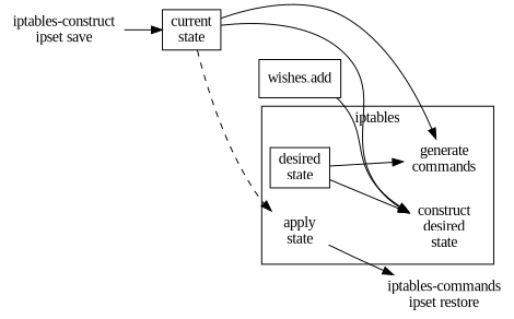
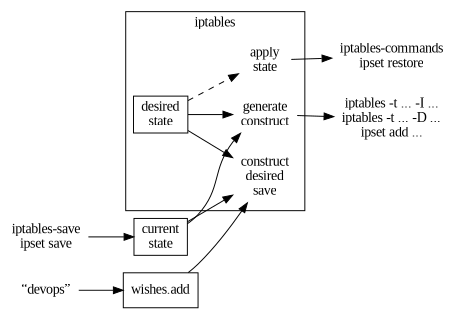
  digraph {
    fontname="Liberation Serif"
    rankdir=LR
    node [fontname="Liberation Serif" shape=none]
    edge [fontname="Liberation Serif"]
-   n1 [label="construct\ndesired\nstate"]
-   n2 [label="generate\ncommands"]
+   n1 [label="construct\ndesired\nsave"]
+   n2 [label="generate\nconstruct"]
    n3 [label="apply\nstate"]
    n4 [label="desired\nstate" shape=box]
+   n5 [label="iptables -t ... -I ...\niptables -t ... -D ...\nipset add ..."]
    n6 [label="iptables-commands\nipset restore"]
-   n7 [label="iptables-construct\nipset save"]
+   n7 [label="iptables-save\nipset save"]
    n8 [label="current\nstate" shape=box]
+   n9 [label="“devops”"]
    n10 [label="wishes.add" shape=box]
    subgraph cluster_1 {
      label=iptables
      n1
      n2
      n3
      n4
    }
+   n2 -> n5
    n3 -> n6
    n4 -> n1
    n4 -> n2
-   n8 -> n3 [style=dashed]
+   n4 -> n3 [style=dashed]
    n7 -> n8
    n8 -> n1
    n8 -> n2
+   n9 -> n10
    n10 -> n1
  }
